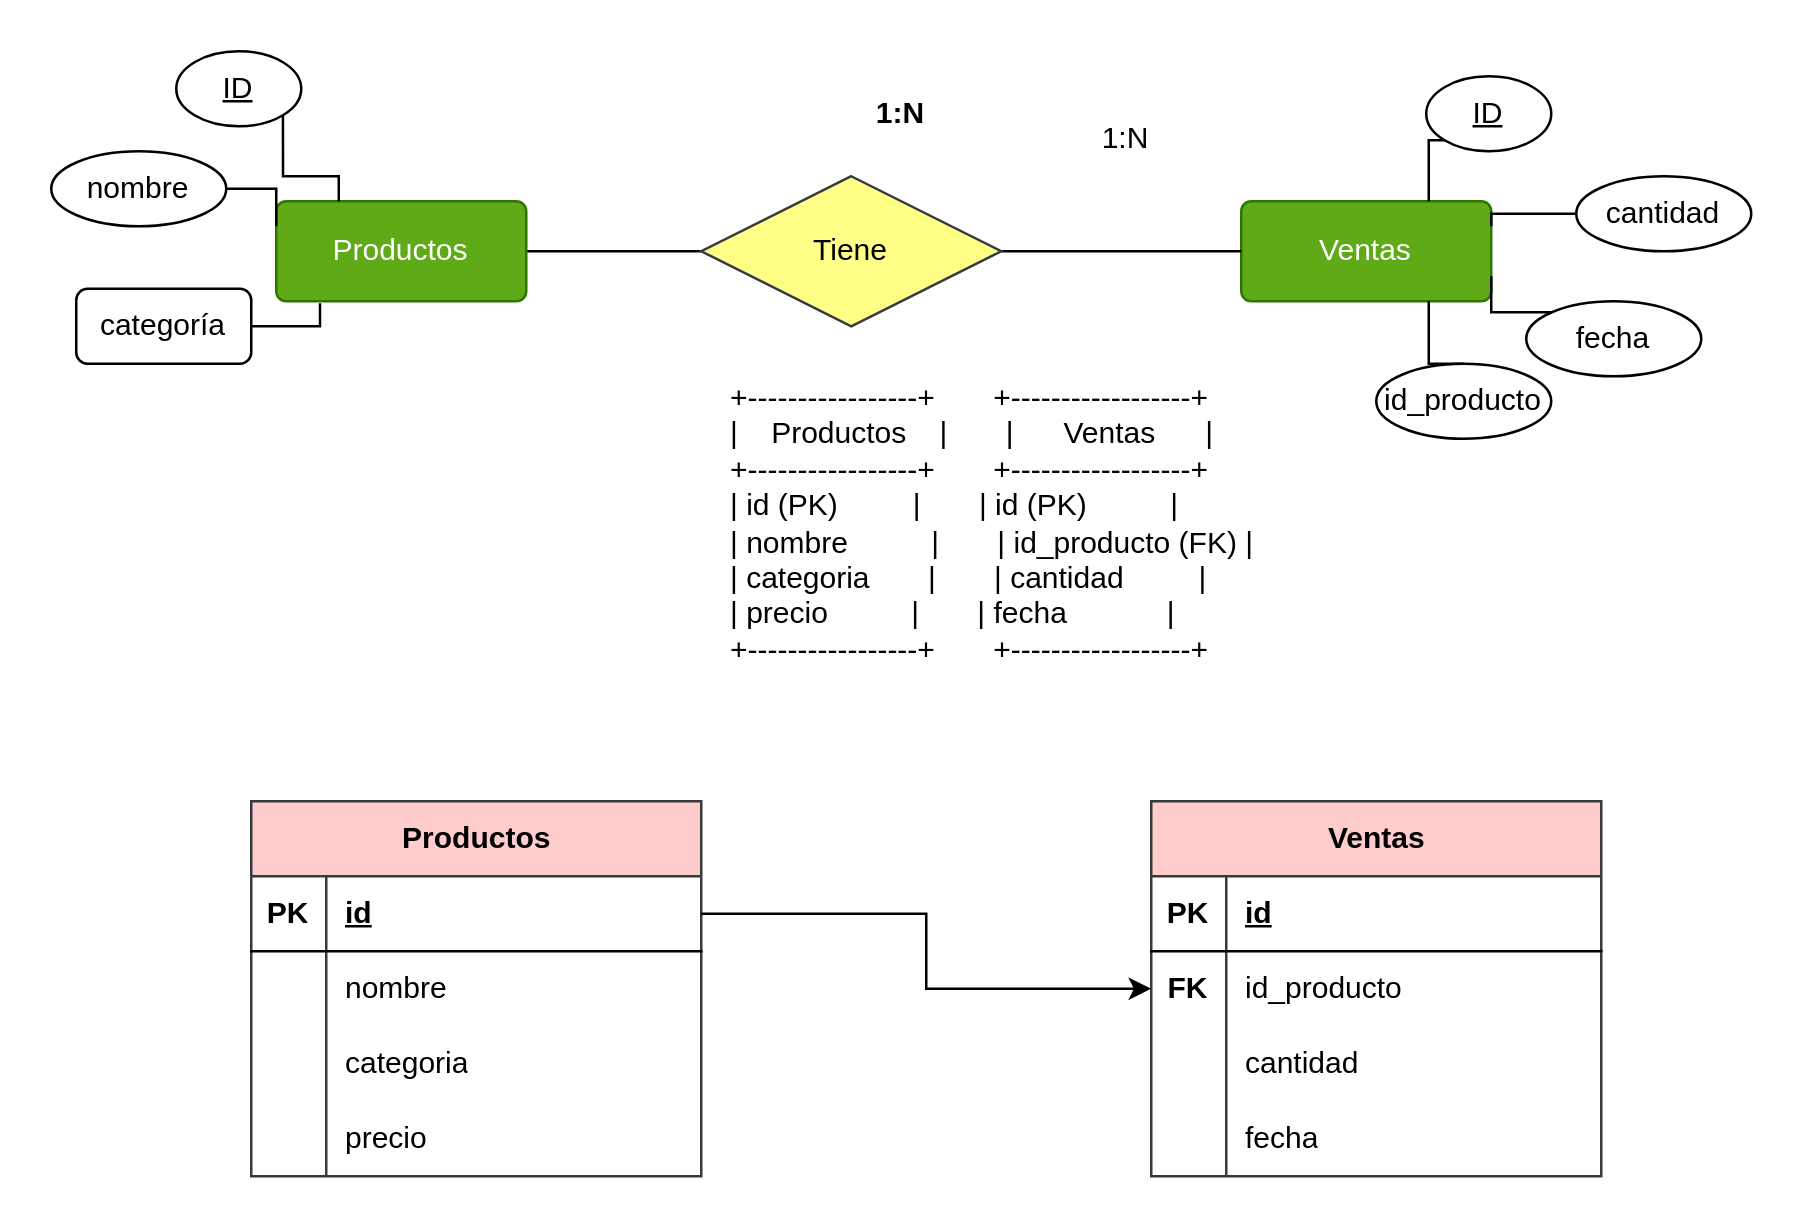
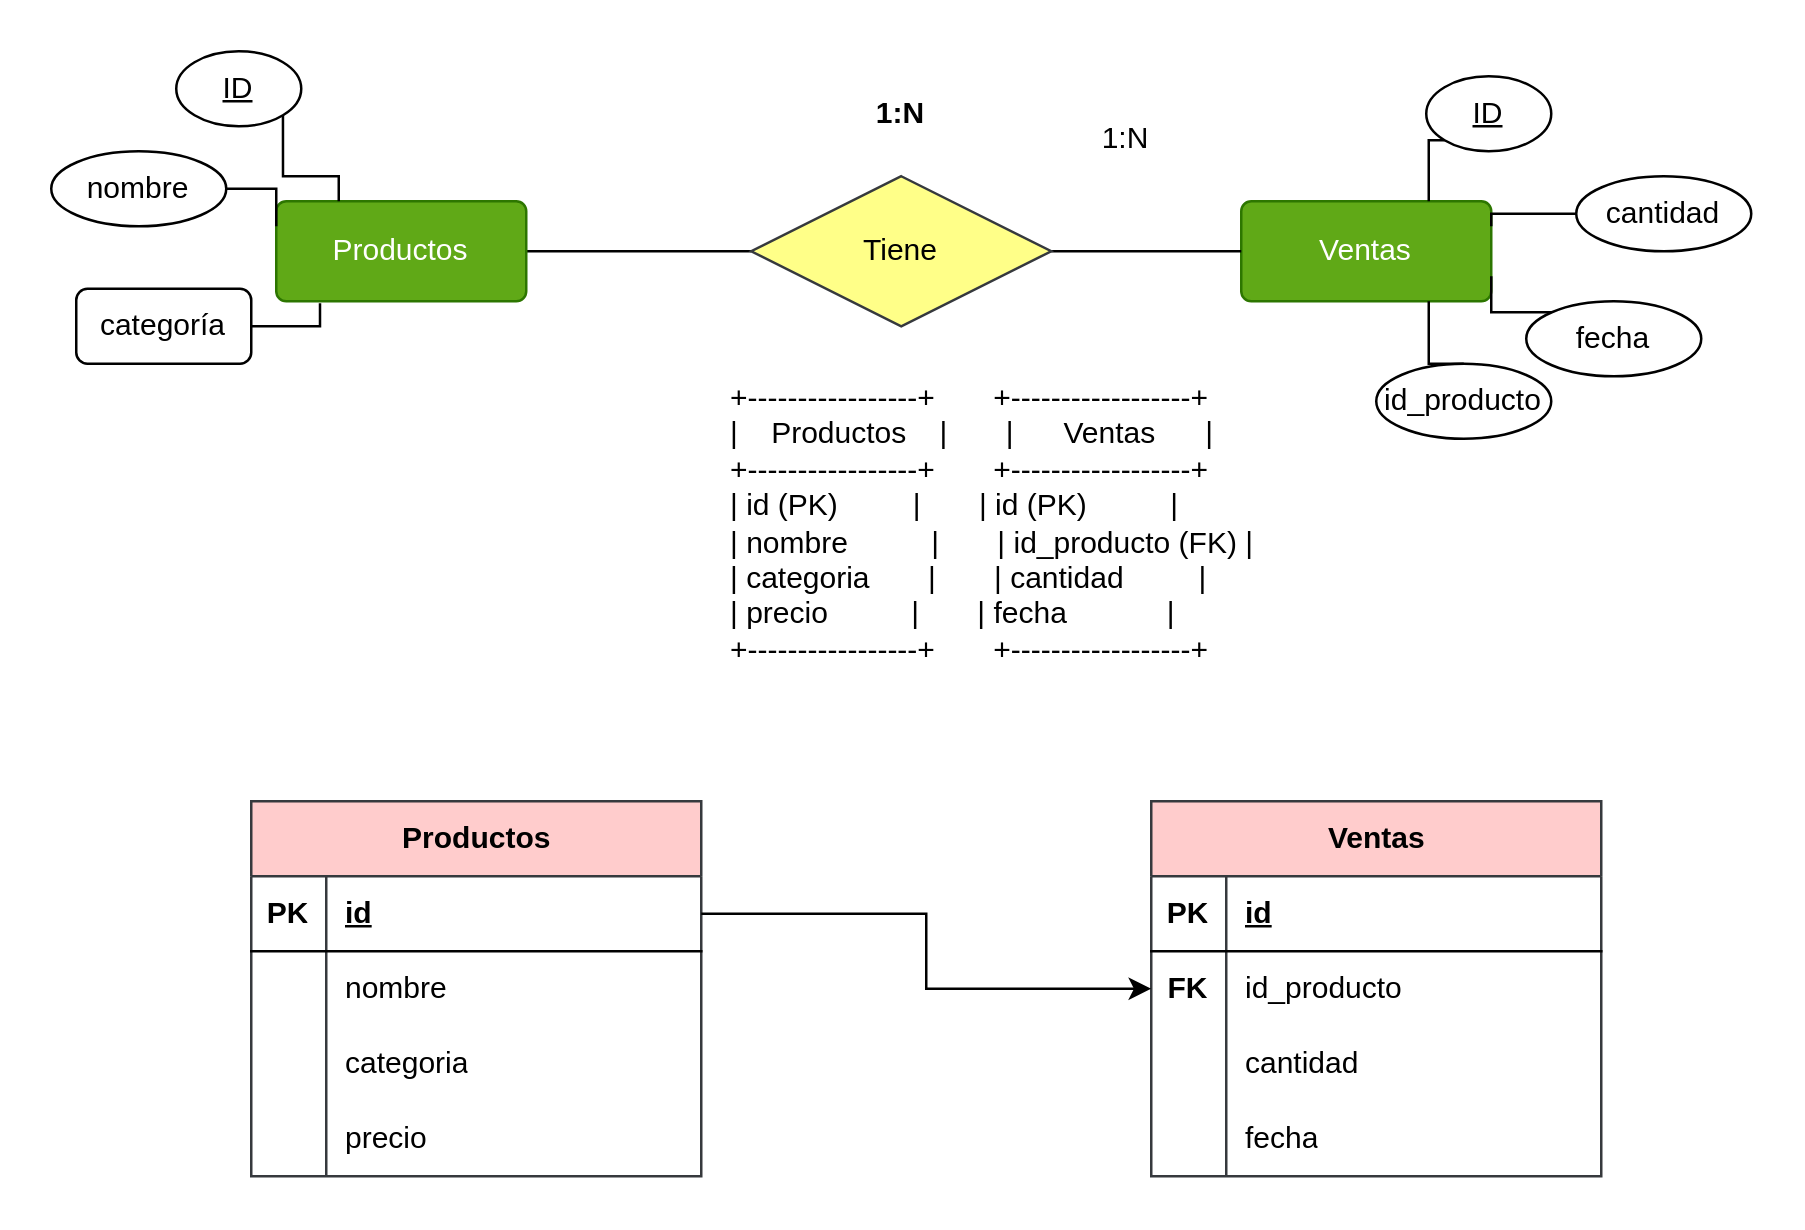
  <mxCell id="0" />
  <mxCell id="1" parent="0" />
  <mxCell id="2" value="Ventas" style="rounded=1;arcSize=10;whiteSpace=wrap;html=1;align=center;fillColor=#60a917;fontColor=#ffffff;strokeColor=#2D7600;" vertex="1" parent="1"><mxGeometry x="496" y="80" width="100" height="40" as="geometry" /></mxCell>
  <mxCell id="3" style="edgeStyle=orthogonalEdgeStyle;rounded=0;orthogonalLoop=1;jettySize=auto;html=1;exitX=1;exitY=0.5;exitDx=0;exitDy=0;entryX=0;entryY=0.5;entryDx=0;entryDy=0;endArrow=none;endFill=0;" edge="1" parent="1" source="4" target="6"><mxGeometry relative="1" as="geometry" /></mxCell>
  <mxCell id="4" value="Productos" style="rounded=1;arcSize=10;whiteSpace=wrap;html=1;align=center;fillColor=#60a917;fontColor=#ffffff;strokeColor=#2D7600;" vertex="1" parent="1"><mxGeometry x="110" y="80" width="100" height="40" as="geometry" /></mxCell>
  <mxCell id="5" style="edgeStyle=orthogonalEdgeStyle;rounded=0;orthogonalLoop=1;jettySize=auto;html=1;exitX=1;exitY=0.5;exitDx=0;exitDy=0;endArrow=none;endFill=0;" edge="1" parent="1" source="6" target="2"><mxGeometry relative="1" as="geometry" /></mxCell>
- <mxCell id="6" value="Tiene" style="shape=rhombus;perimeter=rhombusPerimeter;whiteSpace=wrap;html=1;align=center;fillColor=#ffff88;strokeColor=#36393d;" vertex="1" parent="1"><mxGeometry x="280" y="70" width="120" height="60" as="geometry" /></mxCell>
+ <mxCell id="6" value="Tiene" style="shape=rhombus;perimeter=rhombusPerimeter;whiteSpace=wrap;html=1;align=center;fillColor=#ffff88;strokeColor=#36393d;" vertex="1" parent="1"><mxGeometry x="300" y="70" width="120" height="60" as="geometry" /></mxCell>
  <mxCell id="7" style="edgeStyle=orthogonalEdgeStyle;rounded=0;orthogonalLoop=1;jettySize=auto;html=1;exitX=0;exitY=1;exitDx=0;exitDy=0;entryX=0.75;entryY=0;entryDx=0;entryDy=0;endArrow=none;endFill=0;" edge="1" parent="1" source="8" target="2"><mxGeometry relative="1" as="geometry" /></mxCell>
  <mxCell id="8" value="&lt;u&gt;ID&lt;/u&gt;" style="ellipse;whiteSpace=wrap;html=1;align=center;" vertex="1" parent="1"><mxGeometry x="570" y="30" width="50" height="30" as="geometry" /></mxCell>
  <mxCell id="9" value="categoría" style="whiteSpace=wrap;html=1;align=center;rounded=1;" vertex="1" parent="1"><mxGeometry x="30" y="115" width="70" height="30" as="geometry" /></mxCell>
  <mxCell id="10" style="edgeStyle=orthogonalEdgeStyle;rounded=0;orthogonalLoop=1;jettySize=auto;html=1;exitX=1;exitY=0.5;exitDx=0;exitDy=0;entryX=0;entryY=0.25;entryDx=0;entryDy=0;endArrow=none;endFill=0;" edge="1" parent="1" source="11" target="4"><mxGeometry relative="1" as="geometry" /></mxCell>
  <mxCell id="11" value="nombre" style="ellipse;whiteSpace=wrap;html=1;align=center;" vertex="1" parent="1"><mxGeometry x="20" y="60" width="70" height="30" as="geometry" /></mxCell>
  <mxCell id="12" style="edgeStyle=orthogonalEdgeStyle;rounded=0;orthogonalLoop=1;jettySize=auto;html=1;exitX=0;exitY=0.5;exitDx=0;exitDy=0;entryX=1;entryY=0.25;entryDx=0;entryDy=0;endArrow=none;endFill=0;" edge="1" parent="1" source="13" target="2"><mxGeometry relative="1" as="geometry" /></mxCell>
  <mxCell id="13" value="cantidad" style="ellipse;whiteSpace=wrap;html=1;align=center;" vertex="1" parent="1"><mxGeometry x="630" y="70" width="70" height="30" as="geometry" /></mxCell>
  <mxCell id="14" style="edgeStyle=orthogonalEdgeStyle;rounded=0;orthogonalLoop=1;jettySize=auto;html=1;exitX=0;exitY=0;exitDx=0;exitDy=0;entryX=1;entryY=0.75;entryDx=0;entryDy=0;endArrow=none;endFill=0;" edge="1" parent="1" source="15" target="2"><mxGeometry relative="1" as="geometry" /></mxCell>
  <mxCell id="15" value="fecha" style="ellipse;whiteSpace=wrap;html=1;align=center;" vertex="1" parent="1"><mxGeometry x="610" y="120" width="70" height="30" as="geometry" /></mxCell>
  <mxCell id="16" style="edgeStyle=orthogonalEdgeStyle;rounded=0;orthogonalLoop=1;jettySize=auto;html=1;exitX=1;exitY=1;exitDx=0;exitDy=0;entryX=0.25;entryY=0;entryDx=0;entryDy=0;endArrow=none;endFill=0;" edge="1" parent="1" source="17" target="4"><mxGeometry relative="1" as="geometry" /></mxCell>
  <mxCell id="17" value="&lt;u&gt;ID&lt;/u&gt;" style="ellipse;whiteSpace=wrap;html=1;align=center;" vertex="1" parent="1"><mxGeometry x="70" width="50" height="30" as="geometry" y="20" /></mxCell>
  <mxCell id="18" style="edgeStyle=orthogonalEdgeStyle;rounded=0;orthogonalLoop=1;jettySize=auto;html=1;exitX=0.5;exitY=0;exitDx=0;exitDy=0;entryX=0.75;entryY=1;entryDx=0;entryDy=0;endArrow=none;endFill=0;" edge="1" parent="1" source="19" target="2"><mxGeometry relative="1" as="geometry" /></mxCell>
  <mxCell id="19" value="id_producto" style="ellipse;whiteSpace=wrap;html=1;align=center;" vertex="1" parent="1"><mxGeometry x="550" y="145" width="70" height="30" as="geometry" /></mxCell>
  <mxCell id="20" style="edgeStyle=orthogonalEdgeStyle;rounded=0;orthogonalLoop=1;jettySize=auto;html=1;exitX=1;exitY=0.5;exitDx=0;exitDy=0;entryX=0.175;entryY=1.021;entryDx=0;entryDy=0;entryPerimeter=0;endArrow=none;endFill=0;" edge="1" parent="1" source="9" target="4"><mxGeometry relative="1" as="geometry" /></mxCell>
  <mxCell id="21" value="1:N" style="text;html=1;strokeColor=none;fillColor=none;align=center;verticalAlign=middle;whiteSpace=wrap;rounded=0;" vertex="1" parent="1"><mxGeometry x="420" y="40" width="60" height="30" as="geometry" /></mxCell>
  <mxCell id="22" value="&lt;b&gt;1:N&lt;/b&gt;" style="text;html=1;strokeColor=none;fillColor=none;align=center;verticalAlign=middle;whiteSpace=wrap;rounded=0;" vertex="1" parent="1"><mxGeometry x="330" y="30" width="60" height="30" as="geometry" /></mxCell>
  <mxCell id="23" value="+-----------------+       +------------------+&#10;|    Productos    |       |      Ventas      |&#10;+-----------------+       +------------------+&#10;| id (PK)         |       | id (PK)          |&#10;| nombre          |       | id_producto (FK) |&#10;| categoria       |       | cantidad         |&#10;| precio          |       | fecha            |&#10;+-----------------+       +------------------+" style="text;whiteSpace=wrap;" vertex="1" parent="1"><mxGeometry x="290" y="145" width="320" height="230" as="geometry" /></mxCell>
  <mxCell id="24" value="Productos" style="shape=table;startSize=30;container=1;collapsible=1;childLayout=tableLayout;fixedRows=1;rowLines=0;fontStyle=1;align=center;resizeLast=1;html=1;fillColor=#ffcccc;strokeColor=#36393d;" vertex="1" parent="1"><mxGeometry x="100" y="320" width="180" height="150" as="geometry" /></mxCell>
  <mxCell id="25" value="" style="shape=tableRow;horizontal=0;startSize=0;swimlaneHead=0;swimlaneBody=0;fillColor=none;collapsible=0;dropTarget=0;points=[[0,0.5],[1,0.5]];portConstraint=eastwest;top=0;left=0;right=0;bottom=1;" vertex="1" parent="24"><mxGeometry y="30" width="180" height="30" as="geometry" /></mxCell>
  <mxCell id="26" value="PK" style="shape=partialRectangle;connectable=0;fillColor=none;top=0;left=0;bottom=0;right=0;fontStyle=1;overflow=hidden;whiteSpace=wrap;html=1;" vertex="1" parent="25"><mxGeometry width="30" height="30" as="geometry"><mxRectangle width="30" height="30" as="alternateBounds" /></mxGeometry></mxCell>
  <mxCell id="27" value="id" style="shape=partialRectangle;connectable=0;fillColor=none;top=0;left=0;bottom=0;right=0;align=left;spacingLeft=6;fontStyle=5;overflow=hidden;whiteSpace=wrap;html=1;" vertex="1" parent="25"><mxGeometry x="30" width="150" height="30" as="geometry"><mxRectangle width="150" height="30" as="alternateBounds" /></mxGeometry></mxCell>
  <mxCell id="28" value="" style="shape=tableRow;horizontal=0;startSize=0;swimlaneHead=0;swimlaneBody=0;fillColor=none;collapsible=0;dropTarget=0;points=[[0,0.5],[1,0.5]];portConstraint=eastwest;top=0;left=0;right=0;bottom=0;" vertex="1" parent="24"><mxGeometry y="60" width="180" height="30" as="geometry" /></mxCell>
  <mxCell id="29" value="" style="shape=partialRectangle;connectable=0;fillColor=none;top=0;left=0;bottom=0;right=0;editable=1;overflow=hidden;whiteSpace=wrap;html=1;" vertex="1" parent="28"><mxGeometry width="30" height="30" as="geometry"><mxRectangle width="30" height="30" as="alternateBounds" /></mxGeometry></mxCell>
  <mxCell id="30" value="nombre" style="shape=partialRectangle;connectable=0;fillColor=none;top=0;left=0;bottom=0;right=0;align=left;spacingLeft=6;overflow=hidden;whiteSpace=wrap;html=1;" vertex="1" parent="28"><mxGeometry x="30" width="150" height="30" as="geometry"><mxRectangle width="150" height="30" as="alternateBounds" /></mxGeometry></mxCell>
  <mxCell id="31" value="" style="shape=tableRow;horizontal=0;startSize=0;swimlaneHead=0;swimlaneBody=0;fillColor=none;collapsible=0;dropTarget=0;points=[[0,0.5],[1,0.5]];portConstraint=eastwest;top=0;left=0;right=0;bottom=0;" vertex="1" parent="24"><mxGeometry y="90" width="180" height="30" as="geometry" /></mxCell>
  <mxCell id="32" value="" style="shape=partialRectangle;connectable=0;fillColor=none;top=0;left=0;bottom=0;right=0;editable=1;overflow=hidden;whiteSpace=wrap;html=1;" vertex="1" parent="31"><mxGeometry width="30" height="30" as="geometry"><mxRectangle width="30" height="30" as="alternateBounds" /></mxGeometry></mxCell>
  <mxCell id="33" value="categoria" style="shape=partialRectangle;connectable=0;fillColor=none;top=0;left=0;bottom=0;right=0;align=left;spacingLeft=6;overflow=hidden;whiteSpace=wrap;html=1;" vertex="1" parent="31"><mxGeometry x="30" width="150" height="30" as="geometry"><mxRectangle width="150" height="30" as="alternateBounds" /></mxGeometry></mxCell>
  <mxCell id="34" value="" style="shape=tableRow;horizontal=0;startSize=0;swimlaneHead=0;swimlaneBody=0;fillColor=none;collapsible=0;dropTarget=0;points=[[0,0.5],[1,0.5]];portConstraint=eastwest;top=0;left=0;right=0;bottom=0;" vertex="1" parent="24"><mxGeometry y="120" width="180" height="30" as="geometry" /></mxCell>
  <mxCell id="35" value="" style="shape=partialRectangle;connectable=0;fillColor=none;top=0;left=0;bottom=0;right=0;editable=1;overflow=hidden;whiteSpace=wrap;html=1;" vertex="1" parent="34"><mxGeometry width="30" height="30" as="geometry"><mxRectangle width="30" height="30" as="alternateBounds" /></mxGeometry></mxCell>
  <mxCell id="36" value="precio" style="shape=partialRectangle;connectable=0;fillColor=none;top=0;left=0;bottom=0;right=0;align=left;spacingLeft=6;overflow=hidden;whiteSpace=wrap;html=1;" vertex="1" parent="34"><mxGeometry x="30" width="150" height="30" as="geometry"><mxRectangle width="150" height="30" as="alternateBounds" /></mxGeometry></mxCell>
  <mxCell id="37" value="Ventas" style="shape=table;startSize=30;container=1;collapsible=1;childLayout=tableLayout;fixedRows=1;rowLines=0;fontStyle=1;align=center;resizeLast=1;html=1;fillColor=#ffcccc;strokeColor=#36393d;" vertex="1" parent="1"><mxGeometry x="460" y="320" width="180" height="150" as="geometry" /></mxCell>
  <mxCell id="38" value="" style="shape=tableRow;horizontal=0;startSize=0;swimlaneHead=0;swimlaneBody=0;fillColor=none;collapsible=0;dropTarget=0;points=[[0,0.5],[1,0.5]];portConstraint=eastwest;top=0;left=0;right=0;bottom=1;" vertex="1" parent="37"><mxGeometry y="30" width="180" height="30" as="geometry" /></mxCell>
  <mxCell id="39" value="PK" style="shape=partialRectangle;connectable=0;fillColor=none;top=0;left=0;bottom=0;right=0;fontStyle=1;overflow=hidden;whiteSpace=wrap;html=1;" vertex="1" parent="38"><mxGeometry width="30" height="30" as="geometry"><mxRectangle width="30" height="30" as="alternateBounds" /></mxGeometry></mxCell>
  <mxCell id="40" value="id" style="shape=partialRectangle;connectable=0;fillColor=none;top=0;left=0;bottom=0;right=0;align=left;spacingLeft=6;fontStyle=5;overflow=hidden;whiteSpace=wrap;html=1;" vertex="1" parent="38"><mxGeometry x="30" width="150" height="30" as="geometry"><mxRectangle width="150" height="30" as="alternateBounds" /></mxGeometry></mxCell>
  <mxCell id="41" value="" style="shape=tableRow;horizontal=0;startSize=0;swimlaneHead=0;swimlaneBody=0;fillColor=none;collapsible=0;dropTarget=0;points=[[0,0.5],[1,0.5]];portConstraint=eastwest;top=0;left=0;right=0;bottom=0;" vertex="1" parent="37"><mxGeometry y="60" width="180" height="30" as="geometry" /></mxCell>
  <mxCell id="42" value="&lt;b&gt;FK&lt;/b&gt;" style="shape=partialRectangle;connectable=0;fillColor=none;top=0;left=0;bottom=0;right=0;editable=1;overflow=hidden;whiteSpace=wrap;html=1;" vertex="1" parent="41"><mxGeometry width="30" height="30" as="geometry"><mxRectangle width="30" height="30" as="alternateBounds" /></mxGeometry></mxCell>
  <mxCell id="43" value="id_producto" style="shape=partialRectangle;connectable=0;fillColor=none;top=0;left=0;bottom=0;right=0;align=left;spacingLeft=6;overflow=hidden;whiteSpace=wrap;html=1;" vertex="1" parent="41"><mxGeometry x="30" width="150" height="30" as="geometry"><mxRectangle width="150" height="30" as="alternateBounds" /></mxGeometry></mxCell>
  <mxCell id="44" value="" style="shape=tableRow;horizontal=0;startSize=0;swimlaneHead=0;swimlaneBody=0;fillColor=none;collapsible=0;dropTarget=0;points=[[0,0.5],[1,0.5]];portConstraint=eastwest;top=0;left=0;right=0;bottom=0;" vertex="1" parent="37"><mxGeometry y="90" width="180" height="30" as="geometry" /></mxCell>
  <mxCell id="45" value="" style="shape=partialRectangle;connectable=0;fillColor=none;top=0;left=0;bottom=0;right=0;editable=1;overflow=hidden;whiteSpace=wrap;html=1;" vertex="1" parent="44"><mxGeometry width="30" height="30" as="geometry"><mxRectangle width="30" height="30" as="alternateBounds" /></mxGeometry></mxCell>
  <mxCell id="46" value="cantidad" style="shape=partialRectangle;connectable=0;fillColor=none;top=0;left=0;bottom=0;right=0;align=left;spacingLeft=6;overflow=hidden;whiteSpace=wrap;html=1;" vertex="1" parent="44"><mxGeometry x="30" width="150" height="30" as="geometry"><mxRectangle width="150" height="30" as="alternateBounds" /></mxGeometry></mxCell>
  <mxCell id="47" value="" style="shape=tableRow;horizontal=0;startSize=0;swimlaneHead=0;swimlaneBody=0;fillColor=none;collapsible=0;dropTarget=0;points=[[0,0.5],[1,0.5]];portConstraint=eastwest;top=0;left=0;right=0;bottom=0;" vertex="1" parent="37"><mxGeometry y="120" width="180" height="30" as="geometry" /></mxCell>
  <mxCell id="48" value="" style="shape=partialRectangle;connectable=0;fillColor=none;top=0;left=0;bottom=0;right=0;editable=1;overflow=hidden;whiteSpace=wrap;html=1;" vertex="1" parent="47"><mxGeometry width="30" height="30" as="geometry"><mxRectangle width="30" height="30" as="alternateBounds" /></mxGeometry></mxCell>
  <mxCell id="49" value="fecha" style="shape=partialRectangle;connectable=0;fillColor=none;top=0;left=0;bottom=0;right=0;align=left;spacingLeft=6;overflow=hidden;whiteSpace=wrap;html=1;" vertex="1" parent="47"><mxGeometry x="30" width="150" height="30" as="geometry"><mxRectangle width="150" height="30" as="alternateBounds" /></mxGeometry></mxCell>
  <mxCell id="50" style="edgeStyle=orthogonalEdgeStyle;rounded=0;orthogonalLoop=1;jettySize=auto;html=1;exitX=1;exitY=0.5;exitDx=0;exitDy=0;entryX=0;entryY=0.5;entryDx=0;entryDy=0;" edge="1" parent="1" source="25" target="41"><mxGeometry relative="1" as="geometry" /></mxCell>
